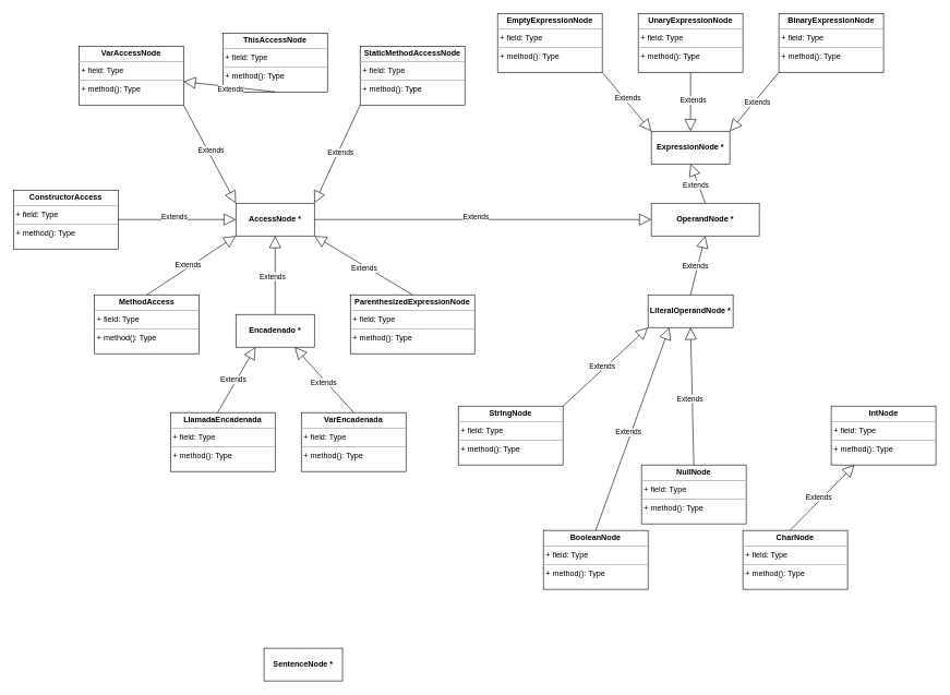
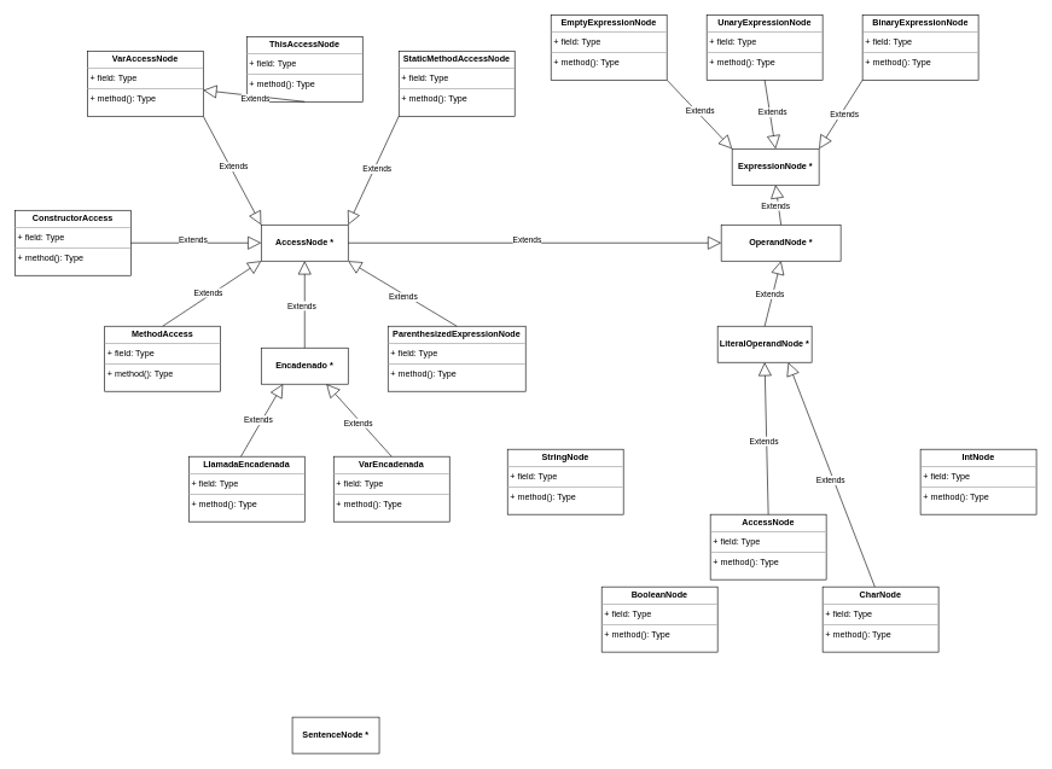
  <mxCell id="0" />
  <mxCell id="1" parent="0" />
  <mxCell id="2" value="&lt;p style=&quot;margin:0px;margin-top:4px;text-align:center;&quot;&gt;&lt;br&gt;&lt;b&gt;AccessNode *&lt;/b&gt;&lt;/p&gt;" style="verticalAlign=top;align=left;overflow=fill;fontSize=12;fontFamily=Helvetica;html=1;" parent="1" vertex="1"><mxGeometry x="360" y="310" width="120" height="50" as="geometry" /></mxCell>
  <mxCell id="3" value="&lt;p style=&quot;margin:0px;margin-top:4px;text-align:center;&quot;&gt;&lt;b&gt;ConstructorAccess&lt;/b&gt;&lt;/p&gt;&lt;hr size=&quot;1&quot;&gt;&lt;p style=&quot;margin:0px;margin-left:4px;&quot;&gt;+ field: Type&lt;/p&gt;&lt;hr size=&quot;1&quot;&gt;&lt;p style=&quot;margin:0px;margin-left:4px;&quot;&gt;+ method(): Type&lt;/p&gt;" style="verticalAlign=top;align=left;overflow=fill;fontSize=12;fontFamily=Helvetica;html=1;" parent="1" vertex="1"><mxGeometry x="20" y="290" width="160" height="90" as="geometry" /></mxCell>
  <mxCell id="4" value="&lt;p style=&quot;margin:0px;margin-top:4px;text-align:center;&quot;&gt;&lt;b&gt;MethodAccess&lt;/b&gt;&lt;/p&gt;&lt;hr size=&quot;1&quot;&gt;&lt;p style=&quot;margin:0px;margin-left:4px;&quot;&gt;+ field: Type&lt;/p&gt;&lt;hr size=&quot;1&quot;&gt;&lt;p style=&quot;margin:0px;margin-left:4px;&quot;&gt;+ method(): Type&lt;/p&gt;" style="verticalAlign=top;align=left;overflow=fill;fontSize=12;fontFamily=Helvetica;html=1;" parent="1" vertex="1"><mxGeometry x="144" y="450" width="160" height="90" as="geometry" /></mxCell>
  <mxCell id="5" value="&lt;p style=&quot;margin:0px;margin-top:4px;text-align:center;&quot;&gt;&lt;b&gt;ParenthesizedExpressionNode&lt;/b&gt;&lt;/p&gt;&lt;hr size=&quot;1&quot;&gt;&lt;p style=&quot;margin:0px;margin-left:4px;&quot;&gt;+ field: Type&lt;/p&gt;&lt;hr size=&quot;1&quot;&gt;&lt;p style=&quot;margin:0px;margin-left:4px;&quot;&gt;+ method(): Type&lt;/p&gt;" style="verticalAlign=top;align=left;overflow=fill;fontSize=12;fontFamily=Helvetica;html=1;" parent="1" vertex="1"><mxGeometry x="535" y="450" width="190" height="90" as="geometry" /></mxCell>
  <mxCell id="6" value="&lt;p style=&quot;margin:0px;margin-top:4px;text-align:center;&quot;&gt;&lt;b&gt;StaticMethodAccessNode&lt;/b&gt;&lt;/p&gt;&lt;hr size=&quot;1&quot;&gt;&lt;p style=&quot;margin:0px;margin-left:4px;&quot;&gt;+ field: Type&lt;/p&gt;&lt;hr size=&quot;1&quot;&gt;&lt;p style=&quot;margin:0px;margin-left:4px;&quot;&gt;+ method(): Type&lt;/p&gt;" style="verticalAlign=top;align=left;overflow=fill;fontSize=12;fontFamily=Helvetica;html=1;" parent="1" vertex="1"><mxGeometry x="550" width="160" height="90" as="geometry" y="70" /></mxCell>
  <mxCell id="7" value="&lt;p style=&quot;margin:0px;margin-top:4px;text-align:center;&quot;&gt;&lt;b&gt;ThisAccessNode&lt;/b&gt;&lt;/p&gt;&lt;hr size=&quot;1&quot;&gt;&lt;p style=&quot;margin:0px;margin-left:4px;&quot;&gt;+ field: Type&lt;/p&gt;&lt;hr size=&quot;1&quot;&gt;&lt;p style=&quot;margin:0px;margin-left:4px;&quot;&gt;+ method(): Type&lt;/p&gt;" style="verticalAlign=top;align=left;overflow=fill;fontSize=12;fontFamily=Helvetica;html=1;" parent="1" vertex="1"><mxGeometry x="340" y="50" width="160" height="90" as="geometry" /></mxCell>
  <mxCell id="8" value="&lt;p style=&quot;margin:0px;margin-top:4px;text-align:center;&quot;&gt;&lt;b&gt;VarAccessNode&lt;/b&gt;&lt;/p&gt;&lt;hr size=&quot;1&quot;&gt;&lt;p style=&quot;margin:0px;margin-left:4px;&quot;&gt;+ field: Type&lt;/p&gt;&lt;hr size=&quot;1&quot;&gt;&lt;p style=&quot;margin:0px;margin-left:4px;&quot;&gt;+ method(): Type&lt;/p&gt;" style="verticalAlign=top;align=left;overflow=fill;fontSize=12;fontFamily=Helvetica;html=1;" parent="1" vertex="1"><mxGeometry x="120" width="160" height="90" as="geometry" y="70" /></mxCell>
  <mxCell id="9" value="&lt;p style=&quot;margin:0px;margin-top:4px;text-align:center;&quot;&gt;&lt;br&gt;&lt;b&gt;Encadenado *&lt;/b&gt;&lt;/p&gt;" style="verticalAlign=top;align=left;overflow=fill;fontSize=12;fontFamily=Helvetica;html=1;" parent="1" vertex="1"><mxGeometry x="360" y="480" width="120" height="50" as="geometry" /></mxCell>
  <mxCell id="10" value="Extends" style="endArrow=block;endSize=16;endFill=0;html=1;exitX=0.5;exitY=0;exitDx=0;exitDy=0;entryX=0.5;entryY=1;entryDx=0;entryDy=0;" parent="1" source="9" target="2" edge="1"><mxGeometry x="-0.041" y="4" width="160" relative="1" as="geometry"><mxPoint x="580" y="1020" as="sourcePoint" /><mxPoint x="765" y="664" as="targetPoint" /><mxPoint as="offset" /></mxGeometry></mxCell>
  <mxCell id="11" value="&lt;p style=&quot;margin:0px;margin-top:4px;text-align:center;&quot;&gt;&lt;b&gt;LlamadaEncadenada&lt;/b&gt;&lt;/p&gt;&lt;hr size=&quot;1&quot;&gt;&lt;p style=&quot;margin:0px;margin-left:4px;&quot;&gt;+ field: Type&lt;/p&gt;&lt;hr size=&quot;1&quot;&gt;&lt;p style=&quot;margin:0px;margin-left:4px;&quot;&gt;+ method(): Type&lt;/p&gt;" style="verticalAlign=top;align=left;overflow=fill;fontSize=12;fontFamily=Helvetica;html=1;" parent="1" vertex="1"><mxGeometry x="260" y="630" width="160" height="90" as="geometry" /></mxCell>
  <mxCell id="12" value="&lt;p style=&quot;margin:0px;margin-top:4px;text-align:center;&quot;&gt;&lt;b&gt;VarEncadenada&lt;/b&gt;&lt;/p&gt;&lt;hr size=&quot;1&quot;&gt;&lt;p style=&quot;margin:0px;margin-left:4px;&quot;&gt;+ field: Type&lt;/p&gt;&lt;hr size=&quot;1&quot;&gt;&lt;p style=&quot;margin:0px;margin-left:4px;&quot;&gt;+ method(): Type&lt;/p&gt;" style="verticalAlign=top;align=left;overflow=fill;fontSize=12;fontFamily=Helvetica;html=1;" parent="1" vertex="1"><mxGeometry x="460" y="630" width="160" height="90" as="geometry" /></mxCell>
  <mxCell id="13" value="Extends" style="endArrow=block;endSize=16;endFill=0;html=1;exitX=0.45;exitY=0;exitDx=0;exitDy=0;entryX=0.25;entryY=1;entryDx=0;entryDy=0;exitPerimeter=0;" parent="1" source="11" target="9" edge="1"><mxGeometry x="-0.041" y="4" width="160" relative="1" as="geometry"><mxPoint x="460" y="490" as="sourcePoint" /><mxPoint x="460" y="370" as="targetPoint" /><mxPoint as="offset" /></mxGeometry></mxCell>
  <mxCell id="14" value="Extends" style="endArrow=block;endSize=16;endFill=0;html=1;exitX=0.5;exitY=0;exitDx=0;exitDy=0;entryX=0.75;entryY=1;entryDx=0;entryDy=0;" parent="1" source="12" target="9" edge="1"><mxGeometry x="-0.041" y="4" width="160" relative="1" as="geometry"><mxPoint x="410" y="640" as="sourcePoint" /><mxPoint x="430" y="540" as="targetPoint" /><mxPoint as="offset" /></mxGeometry></mxCell>
  <mxCell id="15" value="Extends" style="endArrow=block;endSize=16;endFill=0;html=1;exitX=0.5;exitY=1;exitDx=0;exitDy=0;" parent="1" source="7" target="8" edge="1"><mxGeometry x="-0.041" y="4" width="160" relative="1" as="geometry"><mxPoint x="386" y="640" as="sourcePoint" /><mxPoint x="430" y="540" as="targetPoint" /><mxPoint as="offset" /></mxGeometry></mxCell>
  <mxCell id="16" value="Extends" style="endArrow=block;endSize=16;endFill=0;html=1;exitX=0;exitY=1;exitDx=0;exitDy=0;entryX=1;entryY=0;entryDx=0;entryDy=0;" parent="1" source="6" target="2" edge="1"><mxGeometry x="-0.041" y="4" width="160" relative="1" as="geometry"><mxPoint x="200" y="345" as="sourcePoint" /><mxPoint x="370" y="345" as="targetPoint" /><mxPoint as="offset" /></mxGeometry></mxCell>
  <mxCell id="17" value="Extends" style="endArrow=block;endSize=16;endFill=0;html=1;exitX=0.5;exitY=0;exitDx=0;exitDy=0;entryX=0;entryY=1;entryDx=0;entryDy=0;" parent="1" source="4" target="2" edge="1"><mxGeometry x="-0.041" y="4" width="160" relative="1" as="geometry"><mxPoint x="200" y="345" as="sourcePoint" /><mxPoint x="370" y="345" as="targetPoint" /><mxPoint as="offset" /></mxGeometry></mxCell>
  <mxCell id="18" value="Extends" style="endArrow=block;endSize=16;endFill=0;html=1;exitX=1;exitY=0.5;exitDx=0;exitDy=0;entryX=0;entryY=0.5;entryDx=0;entryDy=0;" parent="1" source="3" target="2" edge="1"><mxGeometry x="-0.041" y="4" width="160" relative="1" as="geometry"><mxPoint x="280" y="490" as="sourcePoint" /><mxPoint x="400" y="370" as="targetPoint" /><mxPoint as="offset" /></mxGeometry></mxCell>
  <mxCell id="19" value="Extends" style="endArrow=block;endSize=16;endFill=0;html=1;exitX=1;exitY=1;exitDx=0;exitDy=0;entryX=0;entryY=0;entryDx=0;entryDy=0;" parent="1" source="8" target="2" edge="1"><mxGeometry x="-0.041" y="4" width="160" relative="1" as="geometry"><mxPoint x="190" y="325" as="sourcePoint" /><mxPoint x="300" y="340" as="targetPoint" /><mxPoint as="offset" /></mxGeometry></mxCell>
- <mxCell id="20" value="&lt;p style=&quot;margin:0px;margin-top:4px;text-align:center;&quot;&gt;&lt;br&gt;&lt;b&gt;ExpressionNode *&lt;/b&gt;&lt;/p&gt;" style="verticalAlign=top;align=left;overflow=fill;fontSize=12;fontFamily=Helvetica;html=1;" parent="1" vertex="1"><mxGeometry x="995" y="200" width="120" height="50" as="geometry" /></mxCell>
+ <mxCell id="20" value="&lt;p style=&quot;margin:0px;margin-top:4px;text-align:center;&quot;&gt;&lt;br&gt;&lt;b&gt;ExpressionNode *&lt;/b&gt;&lt;/p&gt;" style="verticalAlign=top;align=left;overflow=fill;fontSize=12;fontFamily=Helvetica;html=1;" parent="1" vertex="1"><mxGeometry x="1010" y="205" width="120" height="50" as="geometry" /></mxCell>
  <mxCell id="21" value="&lt;p style=&quot;margin:0px;margin-top:4px;text-align:center;&quot;&gt;&lt;b&gt;BinaryExpressionNode&lt;/b&gt;&lt;/p&gt;&lt;hr size=&quot;1&quot;&gt;&lt;p style=&quot;margin:0px;margin-left:4px;&quot;&gt;+ field: Type&lt;/p&gt;&lt;hr size=&quot;1&quot;&gt;&lt;p style=&quot;margin:0px;margin-left:4px;&quot;&gt;+ method(): Type&lt;/p&gt;" style="verticalAlign=top;align=left;overflow=fill;fontSize=12;fontFamily=Helvetica;html=1;" parent="1" vertex="1"><mxGeometry x="1190" y="20" width="160" height="90" as="geometry" /></mxCell>
  <mxCell id="22" value="&lt;p style=&quot;margin:0px;margin-top:4px;text-align:center;&quot;&gt;&lt;b&gt;UnaryExpressionNode&lt;/b&gt;&lt;/p&gt;&lt;hr size=&quot;1&quot;&gt;&lt;p style=&quot;margin:0px;margin-left:4px;&quot;&gt;+ field: Type&lt;/p&gt;&lt;hr size=&quot;1&quot;&gt;&lt;p style=&quot;margin:0px;margin-left:4px;&quot;&gt;+ method(): Type&lt;/p&gt;" style="verticalAlign=top;align=left;overflow=fill;fontSize=12;fontFamily=Helvetica;html=1;" parent="1" vertex="1"><mxGeometry x="975" y="20" width="160" height="90" as="geometry" /></mxCell>
  <mxCell id="23" value="&lt;p style=&quot;margin:0px;margin-top:4px;text-align:center;&quot;&gt;&lt;b&gt;EmptyExpressionNode&lt;/b&gt;&lt;/p&gt;&lt;hr size=&quot;1&quot;&gt;&lt;p style=&quot;margin:0px;margin-left:4px;&quot;&gt;+ field: Type&lt;/p&gt;&lt;hr size=&quot;1&quot;&gt;&lt;p style=&quot;margin:0px;margin-left:4px;&quot;&gt;+ method(): Type&lt;/p&gt;" style="verticalAlign=top;align=left;overflow=fill;fontSize=12;fontFamily=Helvetica;html=1;" parent="1" vertex="1"><mxGeometry x="760" y="20" width="160" height="90" as="geometry" /></mxCell>
  <mxCell id="24" value="&lt;p style=&quot;margin:0px;margin-top:4px;text-align:center;&quot;&gt;&lt;br&gt;&lt;b&gt;OperandNode *&lt;/b&gt;&lt;/p&gt;" style="verticalAlign=top;align=left;overflow=fill;fontSize=12;fontFamily=Helvetica;html=1;" parent="1" vertex="1"><mxGeometry x="995" y="310" width="165" height="50" as="geometry" /></mxCell>
  <mxCell id="25" value="&lt;p style=&quot;margin:0px;margin-top:4px;text-align:center;&quot;&gt;&lt;br&gt;&lt;b&gt;LiteralOperandNode *&lt;/b&gt;&lt;/p&gt;" style="verticalAlign=top;align=left;overflow=fill;fontSize=12;fontFamily=Helvetica;html=1;" parent="1" vertex="1"><mxGeometry x="990" y="450" width="130" height="50" as="geometry" /></mxCell>
  <mxCell id="26" value="&lt;p style=&quot;margin:0px;margin-top:4px;text-align:center;&quot;&gt;&lt;b&gt;BooleanNode&lt;/b&gt;&lt;/p&gt;&lt;hr size=&quot;1&quot;&gt;&lt;p style=&quot;margin:0px;margin-left:4px;&quot;&gt;+ field: Type&lt;/p&gt;&lt;hr size=&quot;1&quot;&gt;&lt;p style=&quot;margin:0px;margin-left:4px;&quot;&gt;+ method(): Type&lt;/p&gt;" style="verticalAlign=top;align=left;overflow=fill;fontSize=12;fontFamily=Helvetica;html=1;" parent="1" vertex="1"><mxGeometry x="830" y="810" width="160" height="90" as="geometry" /></mxCell>
  <mxCell id="27" value="&lt;p style=&quot;margin:0px;margin-top:4px;text-align:center;&quot;&gt;&lt;b&gt;CharNode&lt;/b&gt;&lt;/p&gt;&lt;hr size=&quot;1&quot;&gt;&lt;p style=&quot;margin:0px;margin-left:4px;&quot;&gt;+ field: Type&lt;/p&gt;&lt;hr size=&quot;1&quot;&gt;&lt;p style=&quot;margin:0px;margin-left:4px;&quot;&gt;+ method(): Type&lt;/p&gt;" style="verticalAlign=top;align=left;overflow=fill;fontSize=12;fontFamily=Helvetica;html=1;" parent="1" vertex="1"><mxGeometry x="1135" y="810" width="160" height="90" as="geometry" /></mxCell>
  <mxCell id="28" value="&lt;p style=&quot;margin:0px;margin-top:4px;text-align:center;&quot;&gt;&lt;b&gt;IntNode&lt;/b&gt;&lt;/p&gt;&lt;hr size=&quot;1&quot;&gt;&lt;p style=&quot;margin:0px;margin-left:4px;&quot;&gt;+ field: Type&lt;/p&gt;&lt;hr size=&quot;1&quot;&gt;&lt;p style=&quot;margin:0px;margin-left:4px;&quot;&gt;+ method(): Type&lt;/p&gt;" style="verticalAlign=top;align=left;overflow=fill;fontSize=12;fontFamily=Helvetica;html=1;" parent="1" vertex="1"><mxGeometry x="1270" y="620" width="160" height="90" as="geometry" /></mxCell>
- <mxCell id="29" value="Extends" style="endArrow=block;endSize=16;endFill=0;html=1;exitX=0.5;exitY=0;exitDx=0;exitDy=0;entryX=0.25;entryY=1;entryDx=0;entryDy=0;" parent="1" source="26" target="25" edge="1"><mxGeometry x="-0.041" y="4" width="160" relative="1" as="geometry"><mxPoint x="1330" y="160" as="sourcePoint" /><mxPoint x="1580" y="40" as="targetPoint" /><mxPoint as="offset" /></mxGeometry></mxCell>
- <mxCell id="30" value="Extends" style="endArrow=block;endSize=16;endFill=0;html=1;exitX=0.45;exitY=0;exitDx=0;exitDy=0;exitPerimeter=0;" parent="1" source="27" target="28" edge="1"><mxGeometry x="-0.041" y="4" width="160" relative="1" as="geometry"><mxPoint x="950" y="572.5" as="sourcePoint" /><mxPoint x="1172.5" y="560" as="targetPoint" /><mxPoint as="offset" /></mxGeometry></mxCell>
+ <mxCell id="30" value="Extends" style="endArrow=block;endSize=16;endFill=0;html=1;exitX=0.45;exitY=0;exitDx=0;exitDy=0;entryX=0.75;entryY=1;entryDx=0;entryDy=0;exitPerimeter=0;" parent="1" source="27" target="25" edge="1"><mxGeometry x="-0.041" y="4" width="160" relative="1" as="geometry"><mxPoint x="950" y="572.5" as="sourcePoint" /><mxPoint x="1172.5" y="560" as="targetPoint" /><mxPoint as="offset" /></mxGeometry></mxCell>
  <mxCell id="31" value="Extends" style="endArrow=block;endSize=16;endFill=0;html=1;exitX=0.5;exitY=0;exitDx=0;exitDy=0;entryX=0.5;entryY=1;entryDx=0;entryDy=0;" parent="1" source="25" target="24" edge="1"><mxGeometry x="-0.041" y="4" width="160" relative="1" as="geometry"><mxPoint x="910" y="570" as="sourcePoint" /><mxPoint x="1032.5" y="510" as="targetPoint" /><mxPoint as="offset" /></mxGeometry></mxCell>
  <mxCell id="32" value="Extends" style="endArrow=block;endSize=16;endFill=0;html=1;exitX=0.5;exitY=0;exitDx=0;exitDy=0;entryX=0.5;entryY=1;entryDx=0;entryDy=0;" parent="1" source="24" target="20" edge="1"><mxGeometry x="-0.041" y="4" width="160" relative="1" as="geometry"><mxPoint x="1065" y="460" as="sourcePoint" /><mxPoint x="1065" y="370" as="targetPoint" /><mxPoint as="offset" /></mxGeometry></mxCell>
  <mxCell id="33" value="Extends" style="endArrow=block;endSize=16;endFill=0;html=1;exitX=0.5;exitY=0;exitDx=0;exitDy=0;entryX=1;entryY=1;entryDx=0;entryDy=0;" parent="1" source="5" target="2" edge="1"><mxGeometry x="-0.041" y="4" width="160" relative="1" as="geometry"><mxPoint x="560" y="640" as="sourcePoint" /><mxPoint x="490" y="540" as="targetPoint" /><mxPoint as="offset" /></mxGeometry></mxCell>
  <mxCell id="34" value="Extends" style="endArrow=block;endSize=16;endFill=0;html=1;entryX=1;entryY=0;entryDx=0;entryDy=0;exitX=0;exitY=1;exitDx=0;exitDy=0;" parent="1" source="21" target="20" edge="1"><mxGeometry x="-0.041" y="4" width="160" relative="1" as="geometry"><mxPoint x="840" y="213" as="sourcePoint" /><mxPoint x="1065" y="260" as="targetPoint" /><mxPoint as="offset" /></mxGeometry></mxCell>
  <mxCell id="35" value="Extends" style="endArrow=block;endSize=16;endFill=0;html=1;exitX=0.5;exitY=1;exitDx=0;exitDy=0;entryX=0.5;entryY=0;entryDx=0;entryDy=0;" parent="1" source="22" target="20" edge="1"><mxGeometry x="-0.041" y="4" width="160" relative="1" as="geometry"><mxPoint x="847" y="235" as="sourcePoint" /><mxPoint x="1005" y="235" as="targetPoint" /><mxPoint as="offset" /></mxGeometry></mxCell>
  <mxCell id="36" value="Extends" style="endArrow=block;endSize=16;endFill=0;html=1;exitX=1;exitY=1;exitDx=0;exitDy=0;entryX=0;entryY=0;entryDx=0;entryDy=0;" parent="1" source="23" target="20" edge="1"><mxGeometry x="-0.041" y="4" width="160" relative="1" as="geometry"><mxPoint x="847" y="342.5" as="sourcePoint" /><mxPoint x="1005" y="260" as="targetPoint" /><mxPoint as="offset" /></mxGeometry></mxCell>
- <mxCell id="37" value="&lt;p style=&quot;margin:0px;margin-top:4px;text-align:center;&quot;&gt;&lt;b&gt;NullNode&lt;/b&gt;&lt;/p&gt;&lt;hr size=&quot;1&quot;&gt;&lt;p style=&quot;margin:0px;margin-left:4px;&quot;&gt;+ field: Type&lt;/p&gt;&lt;hr size=&quot;1&quot;&gt;&lt;p style=&quot;margin:0px;margin-left:4px;&quot;&gt;+ method(): Type&lt;/p&gt;" style="verticalAlign=top;align=left;overflow=fill;fontSize=12;fontFamily=Helvetica;html=1;" parent="1" vertex="1"><mxGeometry x="980" y="710" width="160" height="90" as="geometry" /></mxCell>
+ <mxCell id="37" value="&lt;p style=&quot;margin:0px;margin-top:4px;text-align:center;&quot;&gt;&lt;b&gt;AccessNode&lt;/b&gt;&lt;/p&gt;&lt;hr size=&quot;1&quot;&gt;&lt;p style=&quot;margin:0px;margin-left:4px;&quot;&gt;+ field: Type&lt;/p&gt;&lt;hr size=&quot;1&quot;&gt;&lt;p style=&quot;margin:0px;margin-left:4px;&quot;&gt;+ method(): Type&lt;/p&gt;" style="verticalAlign=top;align=left;overflow=fill;fontSize=12;fontFamily=Helvetica;html=1;" parent="1" vertex="1"><mxGeometry x="980" y="710" width="160" height="90" as="geometry" /></mxCell>
  <mxCell id="38" value="Extends" style="endArrow=block;endSize=16;endFill=0;html=1;exitX=0.5;exitY=0;exitDx=0;exitDy=0;entryX=0.5;entryY=1;entryDx=0;entryDy=0;" parent="1" source="37" target="25" edge="1"><mxGeometry x="-0.041" y="4" width="160" relative="1" as="geometry"><mxPoint x="1260" y="610" as="sourcePoint" /><mxPoint x="1097.5" y="510" as="targetPoint" /><mxPoint as="offset" /></mxGeometry></mxCell>
  <mxCell id="39" value="Extends" style="endArrow=block;endSize=16;endFill=0;html=1;exitX=1;exitY=0.5;exitDx=0;exitDy=0;entryX=0;entryY=0.5;entryDx=0;entryDy=0;" parent="1" source="2" target="24" edge="1"><mxGeometry x="-0.041" y="4" width="160" relative="1" as="geometry"><mxPoint x="910" y="335" as="sourcePoint" /><mxPoint x="770" y="220" as="targetPoint" /><mxPoint as="offset" /></mxGeometry></mxCell>
  <mxCell id="40" value="&lt;p style=&quot;margin:0px;margin-top:4px;text-align:center;&quot;&gt;&lt;b&gt;StringNode&lt;/b&gt;&lt;/p&gt;&lt;hr size=&quot;1&quot;&gt;&lt;p style=&quot;margin:0px;margin-left:4px;&quot;&gt;+ field: Type&lt;/p&gt;&lt;hr size=&quot;1&quot;&gt;&lt;p style=&quot;margin:0px;margin-left:4px;&quot;&gt;+ method(): Type&lt;/p&gt;" style="verticalAlign=top;align=left;overflow=fill;fontSize=12;fontFamily=Helvetica;html=1;" parent="1" vertex="1"><mxGeometry x="700" y="620" width="160" height="90" as="geometry" /></mxCell>
- <mxCell id="41" value="Extends" style="endArrow=block;endSize=16;endFill=0;html=1;exitX=1;exitY=0;exitDx=0;exitDy=0;entryX=0;entryY=1;entryDx=0;entryDy=0;" parent="1" source="40" target="25" edge="1"><mxGeometry x="-0.041" y="4" width="160" relative="1" as="geometry"><mxPoint x="1045" y="710" as="sourcePoint" /><mxPoint x="1065" y="510" as="targetPoint" /><mxPoint as="offset" /></mxGeometry></mxCell>
  <mxCell id="42" value="&lt;p style=&quot;margin:0px;margin-top:4px;text-align:center;&quot;&gt;&lt;br&gt;&lt;b&gt;SentenceNode *&lt;/b&gt;&lt;/p&gt;" style="verticalAlign=top;align=left;overflow=fill;fontSize=12;fontFamily=Helvetica;html=1;" parent="1" vertex="1"><mxGeometry x="403" y="990" width="120" height="50" as="geometry" /></mxCell>
